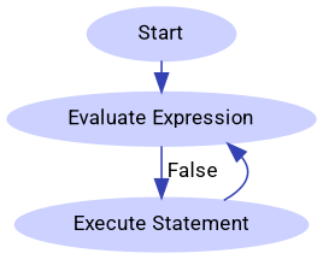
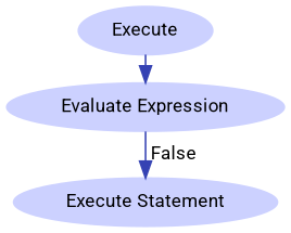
  digraph {
    nodesep=0.1
    ranksep=0.1
    node [color="0.650 0.200 1.000" fontname=Roboto fontsize=11 style=filled]
    edge [color="0.650 0.700 0.700" fontname=Roboto fontsize=11]
-   n1 [height=0.0 label=Start width=0.0]
+   n1 [height=0.0 label=Execute width=0.0]
    n2 [height=0.0 label="Evaluate Expression" width=0.0]
    n3 [height=0.0 label="Execute Statement" width=0.0]
    n1 -> n2
    n2 -> n3 [label=" False    "]
-   n3 -> n2 [constraint=false]
  }
